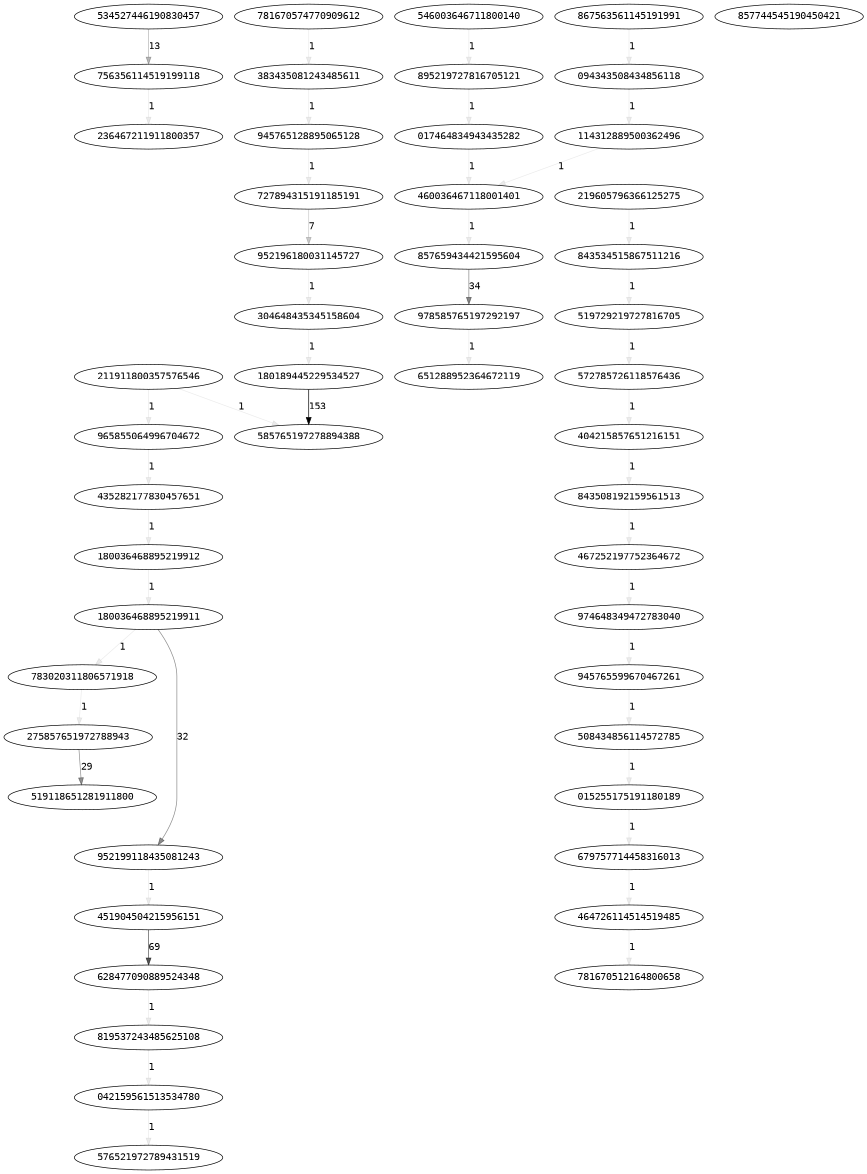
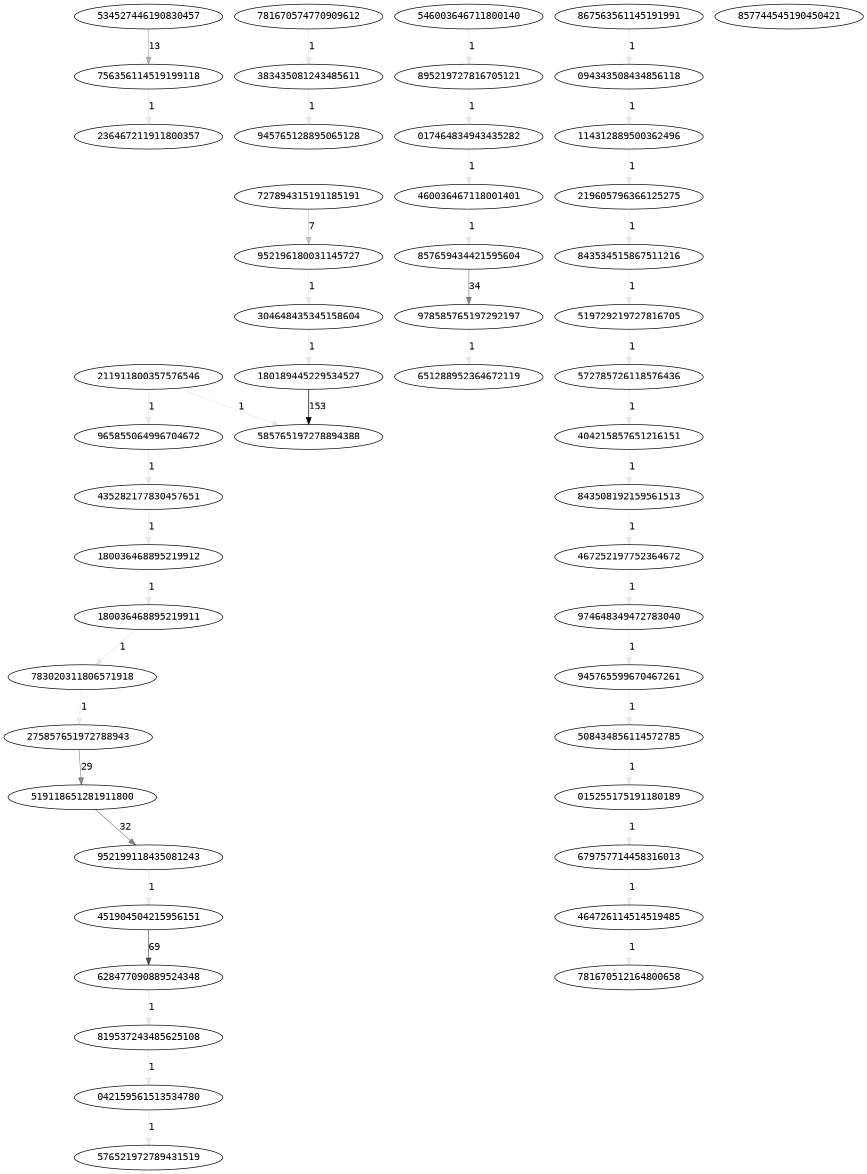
  digraph {
    fontname="DejaVu Sans Mono"
    node [fontname="DejaVu Sans Mono"]
    edge [color="#00000014" fontname="DejaVu Sans Mono"]
    756356114519199118
    236467211911800357
    534527446190830457
    945765128895065128
    727894315191185191
    952196180031145727
    304648435345158604
    383435081243485611
    781670574770909612
    180189445229534527
    585765197278894388
    211911800357576546
    965855064996704672
    435282177830457651
    180036468895219912
    180036468895219911
    783020311806571918
    275857651972788943
    519118651281911800
    952199118435081243
    451904504215956151
    628477090889524348
    819537243485625108
    042159561513534780
    576521972789431519
    546003646711800140
    895219727816705121
    017464834943435282
    460036467118001401
    857659434421595604
    978585765197292197
    651288952364672119
    867563561145191991
    094343508434856118
    114312889500362496
    219605796366125275
    843534515867511216
    519729219727816705
    572785726118576436
    404215857651216151
    843508192159561513
    467252197752364672
    974648349472783040
    945765599670467261
    508434856114572785
    015255175191180189
    679757714458316013
    464726114514519485
    781670512164800658
    857744545190450421
    756356114519199118 -> 236467211911800357 [label=1]
    534527446190830457 -> 756356114519199118 [color="#0000004a" label=13]
-   945765128895065128 -> 727894315191185191 [label=1]
    727894315191185191 -> 952196180031145727 [color="#00000036" label=7]
    952196180031145727 -> 304648435345158604 [label=1]
    304648435345158604 -> 180189445229534527 [label=1]
    383435081243485611 -> 945765128895065128 [label=1]
    781670574770909612 -> 383435081243485611 [label=1]
    180189445229534527 -> 585765197278894388 [color="#000000ff" label=153]
    211911800357576546 -> 585765197278894388 [label=1]
    211911800357576546 -> 965855064996704672 [label=1]
    965855064996704672 -> 435282177830457651 [label=1]
    435282177830457651 -> 180036468895219912 [label=1]
    180036468895219912 -> 180036468895219911 [label=1]
    180036468895219911 -> 783020311806571918 [label=1]
    783020311806571918 -> 275857651972788943 [label=1]
    275857651972788943 -> 519118651281911800 [color="#0000006f" label=29]
-   180036468895219911 -> 952199118435081243 [color="#00000074" label=32]
+   519118651281911800 -> 952199118435081243 [color="#00000074" label=32]
    952199118435081243 -> 451904504215956151 [label=1]
    451904504215956151 -> 628477090889524348 [color="#000000ab" label=69]
    628477090889524348 -> 819537243485625108 [label=1]
    819537243485625108 -> 042159561513534780 [label=1]
    042159561513534780 -> 576521972789431519 [label=1]
    546003646711800140 -> 895219727816705121 [label=1]
    895219727816705121 -> 017464834943435282 [label=1]
    017464834943435282 -> 460036467118001401 [label=1]
    460036467118001401 -> 857659434421595604 [label=1]
    857659434421595604 -> 978585765197292197 [color="#00000078" label=34]
    978585765197292197 -> 651288952364672119 [label=1]
    867563561145191991 -> 094343508434856118 [label=1]
    094343508434856118 -> 114312889500362496 [label=1]
-   114312889500362496 -> 460036467118001401 [label=1]
+   114312889500362496 -> 219605796366125275 [label=1]
    219605796366125275 -> 843534515867511216 [label=1]
    843534515867511216 -> 519729219727816705 [label=1]
    519729219727816705 -> 572785726118576436 [label=1]
    572785726118576436 -> 404215857651216151 [label=1]
    404215857651216151 -> 843508192159561513 [label=1]
    843508192159561513 -> 467252197752364672 [label=1]
    467252197752364672 -> 974648349472783040 [label=1]
    974648349472783040 -> 945765599670467261 [label=1]
    945765599670467261 -> 508434856114572785 [label=1]
    508434856114572785 -> 015255175191180189 [label=1]
    015255175191180189 -> 679757714458316013 [label=1]
    679757714458316013 -> 464726114514519485 [label=1]
    464726114514519485 -> 781670512164800658 [label=1]
  }
